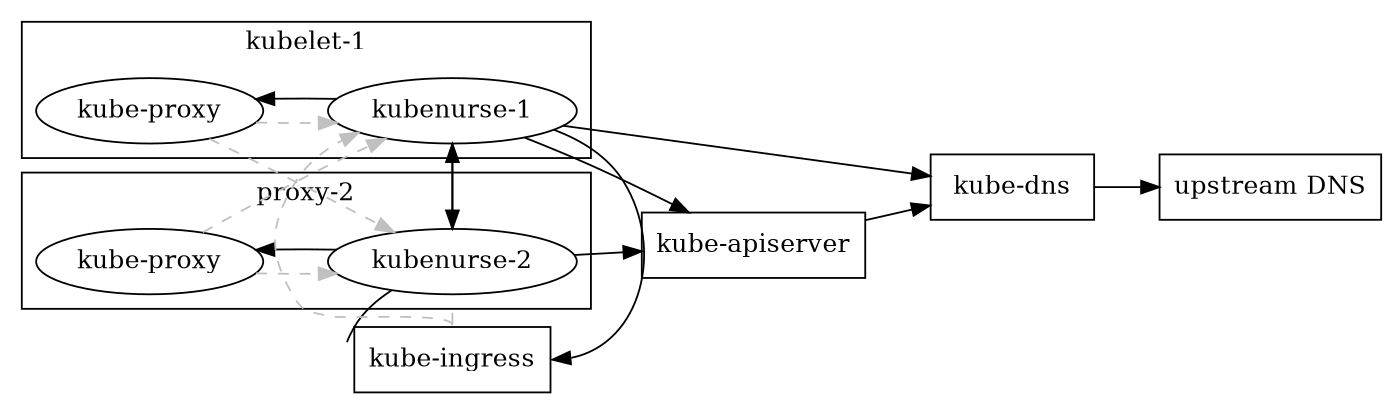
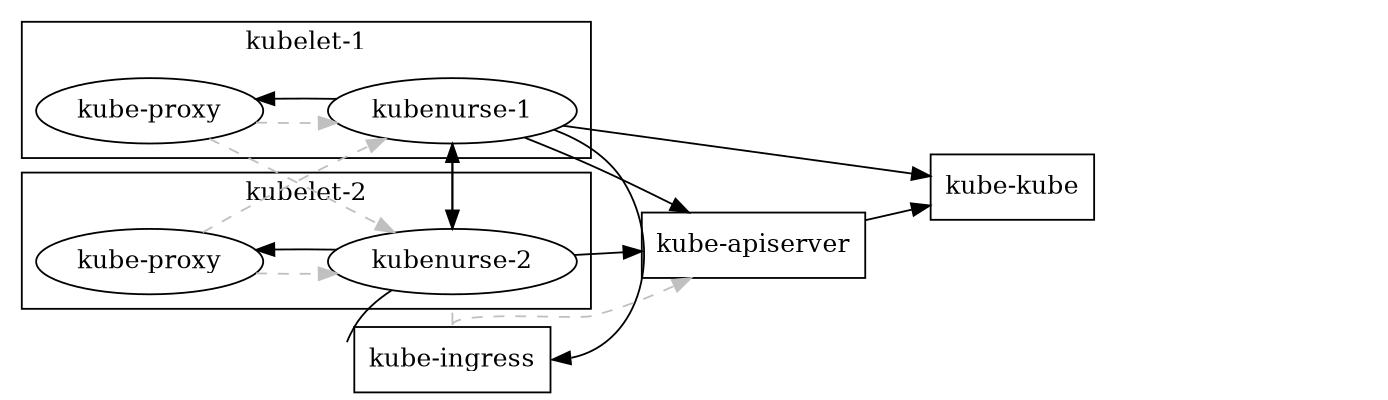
  digraph {
    rankdir=LR
    n1 [label="kube-proxy"]
    n2 [label="kubenurse-2"]
    n3 [label="kube-proxy"]
    n4 [label="kubenurse-1"]
    n5 [label="kube-apiserver" shape=box]
    n6 [label="kube-ingress" shape=box]
-   n7 [label="kube-dns" shape=box]
-   n8 [label="upstream DNS" shape=box]
+   n7 [label="kube-kube" shape=box]
    subgraph cluster_1 {
-     label="proxy-2"
+     label="kubelet-2"
      n1
      n2
    }
    subgraph cluster_2 {
      label="kubelet-1"
      n3
      n4
    }
    n1 -> n2 [color=grey style=dashed]
    n1 -> n4 [color=grey style=dashed]
    n2 -> n1
    n2 -> n4
    n2 -> n5
    n2 -> n6 [headport=w]
    n3 -> n2 [color=grey style=dashed]
    n3 -> n4 [color=grey style=dashed]
    n4 -> n2
    n4 -> n3
    n4 -> n5
    n4 -> n6 [headport=e]
    n4 -> n7
    n5 -> n7
    n6 -> n2 [color=grey style=dashed tailport=n]
-   n6 -> n4 [color=grey style=dashed tailport=n]
-   n7 -> n8
+   n6 -> n5 [color=grey style=dashed tailport=n]
  }
